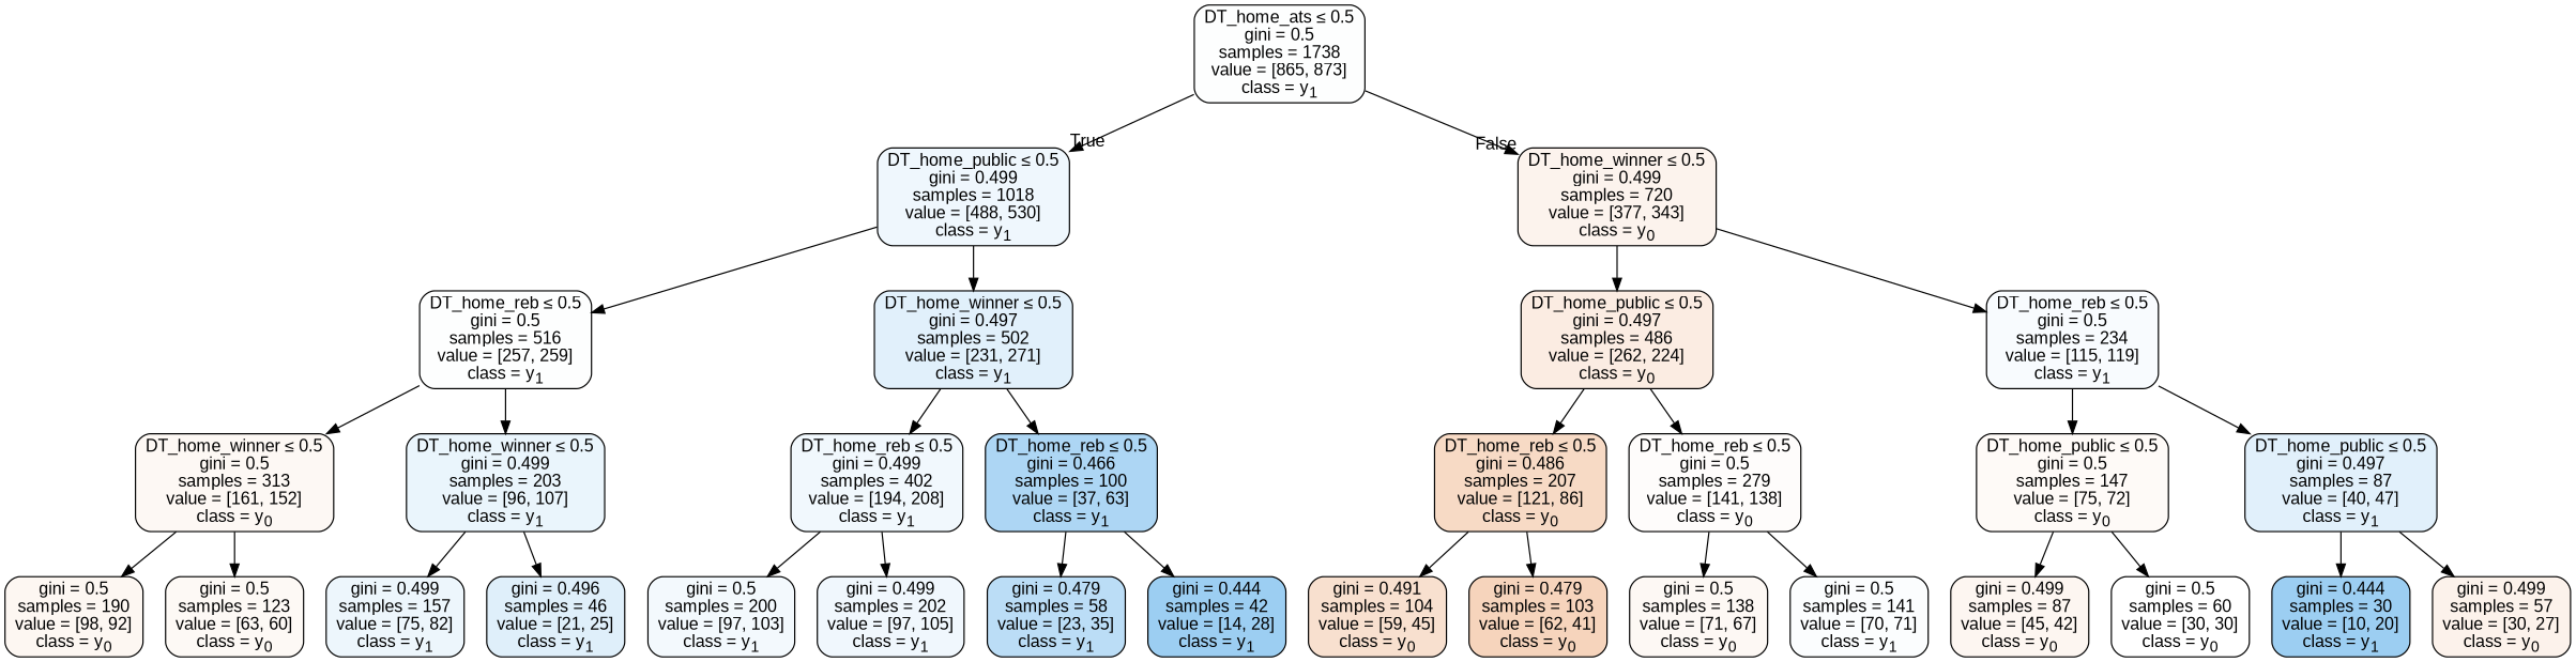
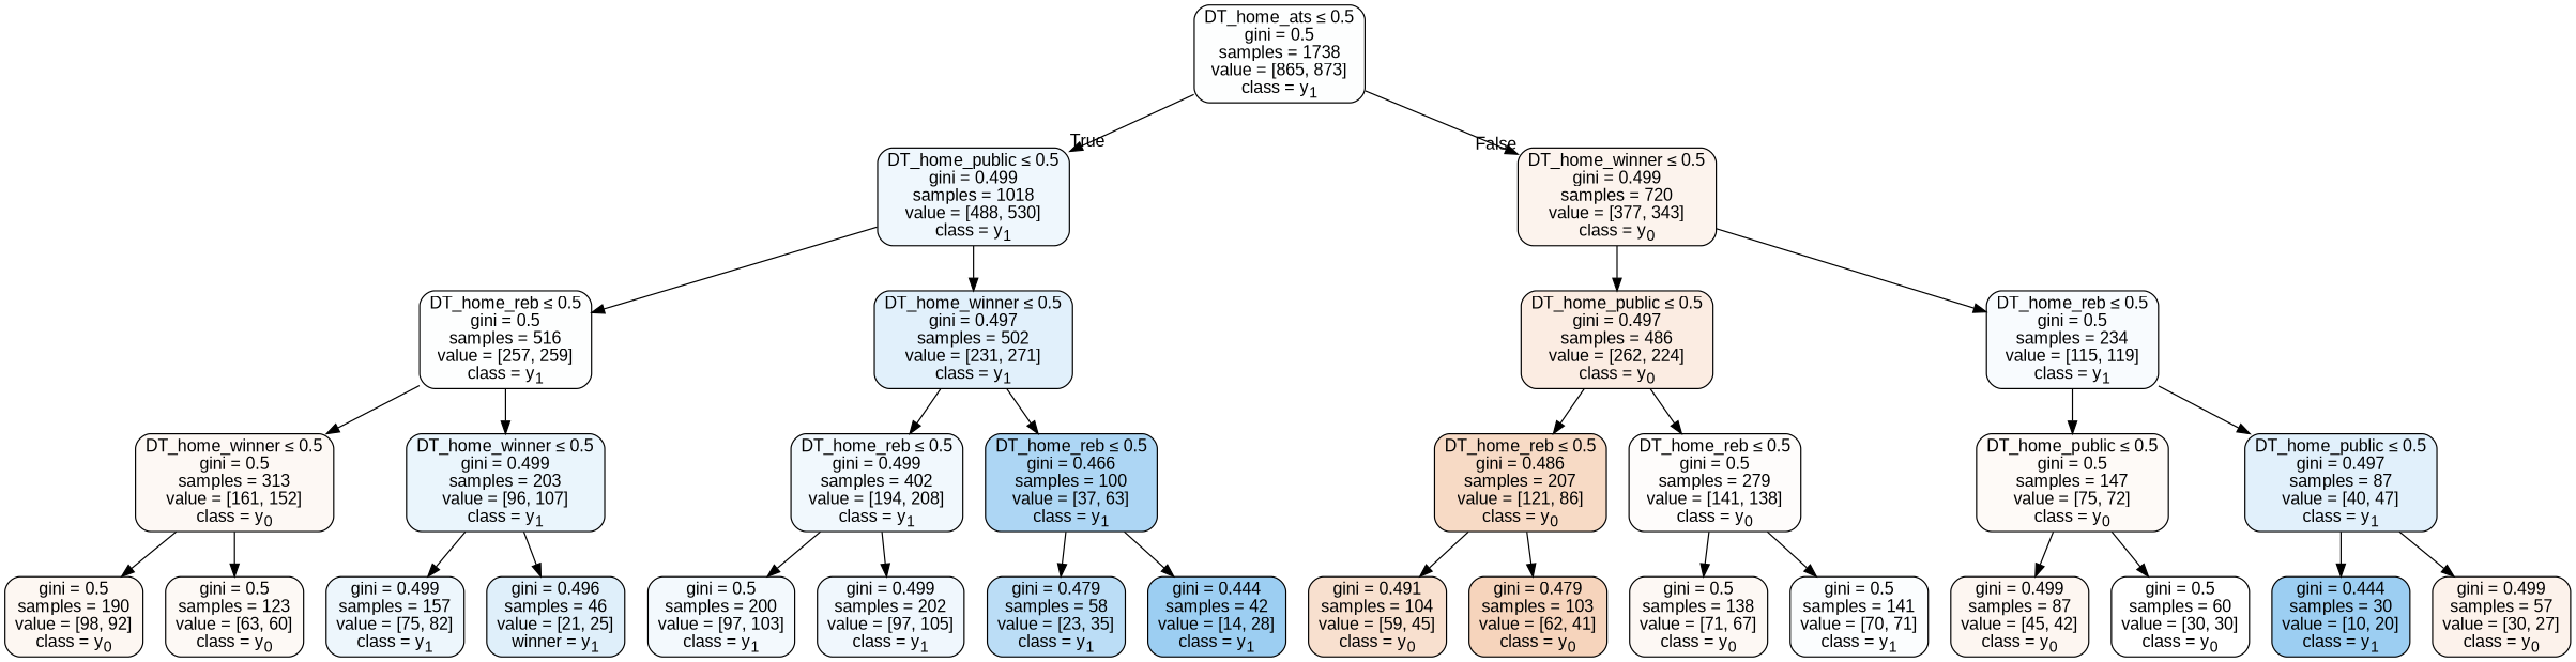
  digraph {
    fontname="Liberation Sans"
    node [color=black fillcolor="#399de502" fontname="Liberation Sans" shape=box style="filled, rounded"]
    edge [fontname="Liberation Sans"]
    n1 [label=<DT_home_ats &le; 0.5<br/>gini = 0.5<br/>samples = 1738<br/>value = [865, 873]<br/>class = y<SUB>1</SUB>>]
    n2 [fillcolor="#399de514" label=<DT_home_public &le; 0.5<br/>gini = 0.499<br/>samples = 1018<br/>value = [488, 530]<br/>class = y<SUB>1</SUB>>]
    n3 [fillcolor="#e5813917" label=<DT_home_winner &le; 0.5<br/>gini = 0.499<br/>samples = 720<br/>value = [377, 343]<br/>class = y<SUB>0</SUB>>]
    n4 [label=<DT_home_reb &le; 0.5<br/>gini = 0.5<br/>samples = 516<br/>value = [257, 259]<br/>class = y<SUB>1</SUB>>]
    n5 [fillcolor="#399de526" label=<DT_home_winner &le; 0.5<br/>gini = 0.497<br/>samples = 502<br/>value = [231, 271]<br/>class = y<SUB>1</SUB>>]
    n6 [fillcolor="#e581390e" label=<DT_home_winner &le; 0.5<br/>gini = 0.5<br/>samples = 313<br/>value = [161, 152]<br/>class = y<SUB>0</SUB>>]
    n7 [fillcolor="#399de51a" label=<DT_home_winner &le; 0.5<br/>gini = 0.499<br/>samples = 203<br/>value = [96, 107]<br/>class = y<SUB>1</SUB>>]
    n8 [fillcolor="#e5813910" label=<gini = 0.5<br/>samples = 190<br/>value = [98, 92]<br/>class = y<SUB>0</SUB>>]
    n9 [fillcolor="#e581390c" label=<gini = 0.5<br/>samples = 123<br/>value = [63, 60]<br/>class = y<SUB>0</SUB>>]
    n10 [fillcolor="#399de516" label=<gini = 0.499<br/>samples = 157<br/>value = [75, 82]<br/>class = y<SUB>1</SUB>>]
-   n11 [fillcolor="#399de529" label=<gini = 0.496<br/>samples = 46<br/>value = [21, 25]<br/>class = y<SUB>1</SUB>>]
+   n11 [fillcolor="#399de529" label=<gini = 0.496<br/>samples = 46<br/>value = [21, 25]<br/>winner = y<SUB>1</SUB>>]
    n12 [fillcolor="#399de511" label=<DT_home_reb &le; 0.5<br/>gini = 0.499<br/>samples = 402<br/>value = [194, 208]<br/>class = y<SUB>1</SUB>>]
    n13 [fillcolor="#399de569" label=<DT_home_reb &le; 0.5<br/>gini = 0.466<br/>samples = 100<br/>value = [37, 63]<br/>class = y<SUB>1</SUB>>]
    n14 [fillcolor="#399de50f" label=<gini = 0.5<br/>samples = 200<br/>value = [97, 103]<br/>class = y<SUB>1</SUB>>]
    n15 [fillcolor="#399de513" label=<gini = 0.499<br/>samples = 202<br/>value = [97, 105]<br/>class = y<SUB>1</SUB>>]
    n16 [fillcolor="#399de557" label=<gini = 0.479<br/>samples = 58<br/>value = [23, 35]<br/>class = y<SUB>1</SUB>>]
    n17 [fillcolor="#399de57f" label=<gini = 0.444<br/>samples = 42<br/>value = [14, 28]<br/>class = y<SUB>1</SUB>>]
    n18 [fillcolor="#e5813925" label=<DT_home_public &le; 0.5<br/>gini = 0.497<br/>samples = 486<br/>value = [262, 224]<br/>class = y<SUB>0</SUB>>]
    n19 [fillcolor="#399de509" label=<DT_home_reb &le; 0.5<br/>gini = 0.5<br/>samples = 234<br/>value = [115, 119]<br/>class = y<SUB>1</SUB>>]
    n20 [fillcolor="#e581394a" label=<DT_home_reb &le; 0.5<br/>gini = 0.486<br/>samples = 207<br/>value = [121, 86]<br/>class = y<SUB>0</SUB>>]
    n21 [fillcolor="#e5813905" label=<DT_home_reb &le; 0.5<br/>gini = 0.5<br/>samples = 279<br/>value = [141, 138]<br/>class = y<SUB>0</SUB>>]
    n22 [fillcolor="#e581393d" label=<gini = 0.491<br/>samples = 104<br/>value = [59, 45]<br/>class = y<SUB>0</SUB>>]
    n23 [fillcolor="#e5813956" label=<gini = 0.479<br/>samples = 103<br/>value = [62, 41]<br/>class = y<SUB>0</SUB>>]
    n24 [fillcolor="#e581390e" label=<gini = 0.5<br/>samples = 138<br/>value = [71, 67]<br/>class = y<SUB>0</SUB>>]
    n25 [fillcolor="#399de504" label=<gini = 0.5<br/>samples = 141<br/>value = [70, 71]<br/>class = y<SUB>1</SUB>>]
    n26 [fillcolor="#e581390a" label=<DT_home_public &le; 0.5<br/>gini = 0.5<br/>samples = 147<br/>value = [75, 72]<br/>class = y<SUB>0</SUB>>]
    n27 [fillcolor="#399de526" label=<DT_home_public &le; 0.5<br/>gini = 0.497<br/>samples = 87<br/>value = [40, 47]<br/>class = y<SUB>1</SUB>>]
    n28 [fillcolor="#e5813911" label=<gini = 0.499<br/>samples = 87<br/>value = [45, 42]<br/>class = y<SUB>0</SUB>>]
    n29 [fillcolor="#e5813900" label=<gini = 0.5<br/>samples = 60<br/>value = [30, 30]<br/>class = y<SUB>0</SUB>>]
    n30 [fillcolor="#399de57f" label=<gini = 0.444<br/>samples = 30<br/>value = [10, 20]<br/>class = y<SUB>1</SUB>>]
    n31 [fillcolor="#e5813919" label=<gini = 0.499<br/>samples = 57<br/>value = [30, 27]<br/>class = y<SUB>0</SUB>>]
    n1 -> n2 [headlabel=True labelangle=45 labeldistance=2.5]
    n1 -> n3 [headlabel=False labelangle=-45 labeldistance=2.5]
    n2 -> n4
    n2 -> n5
    n3 -> n18
    n3 -> n19
    n4 -> n6
    n4 -> n7
    n5 -> n12
    n5 -> n13
    n6 -> n8
    n6 -> n9
    n7 -> n10
    n7 -> n11
    n12 -> n14
    n12 -> n15
    n13 -> n16
    n13 -> n17
    n18 -> n20
    n18 -> n21
    n19 -> n26
    n19 -> n27
    n20 -> n22
    n20 -> n23
    n21 -> n24
    n21 -> n25
    n26 -> n28
    n26 -> n29
    n27 -> n30
    n27 -> n31
  }
